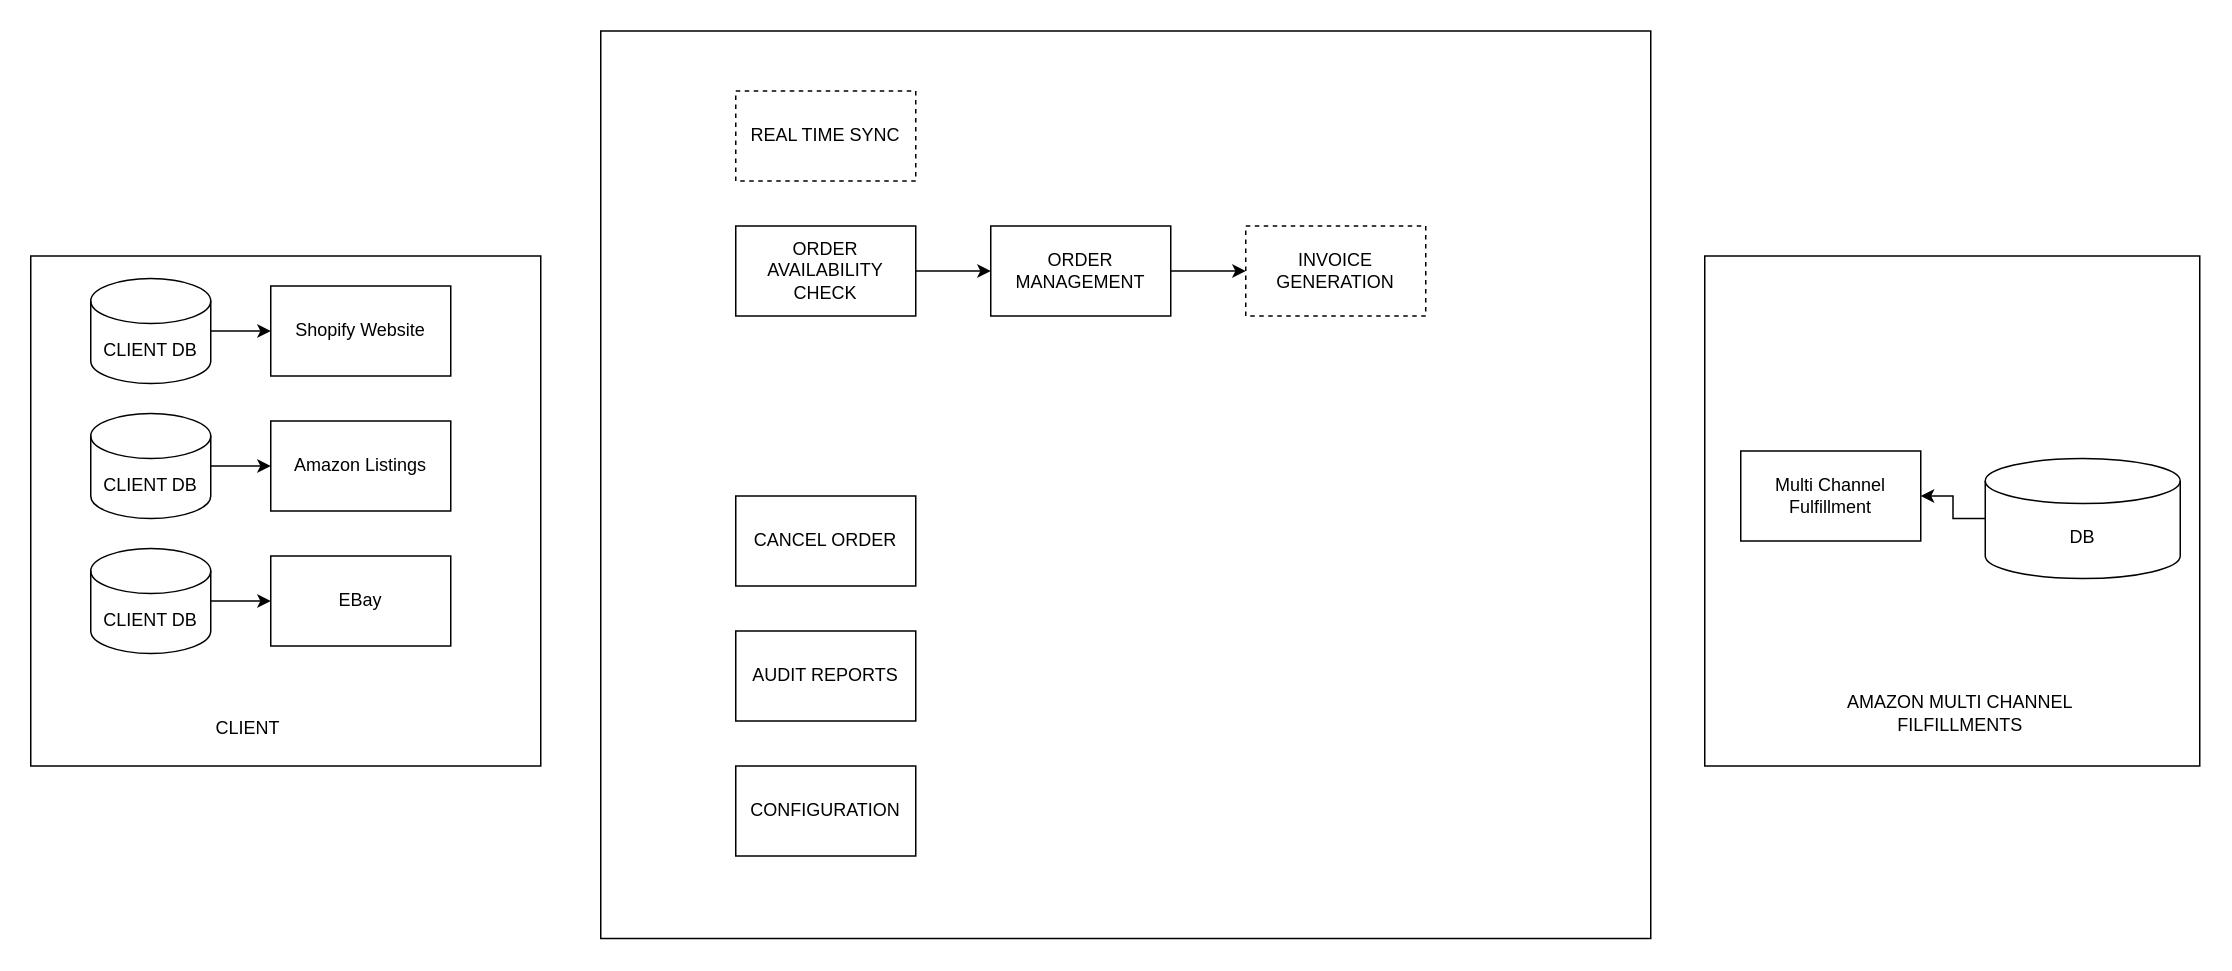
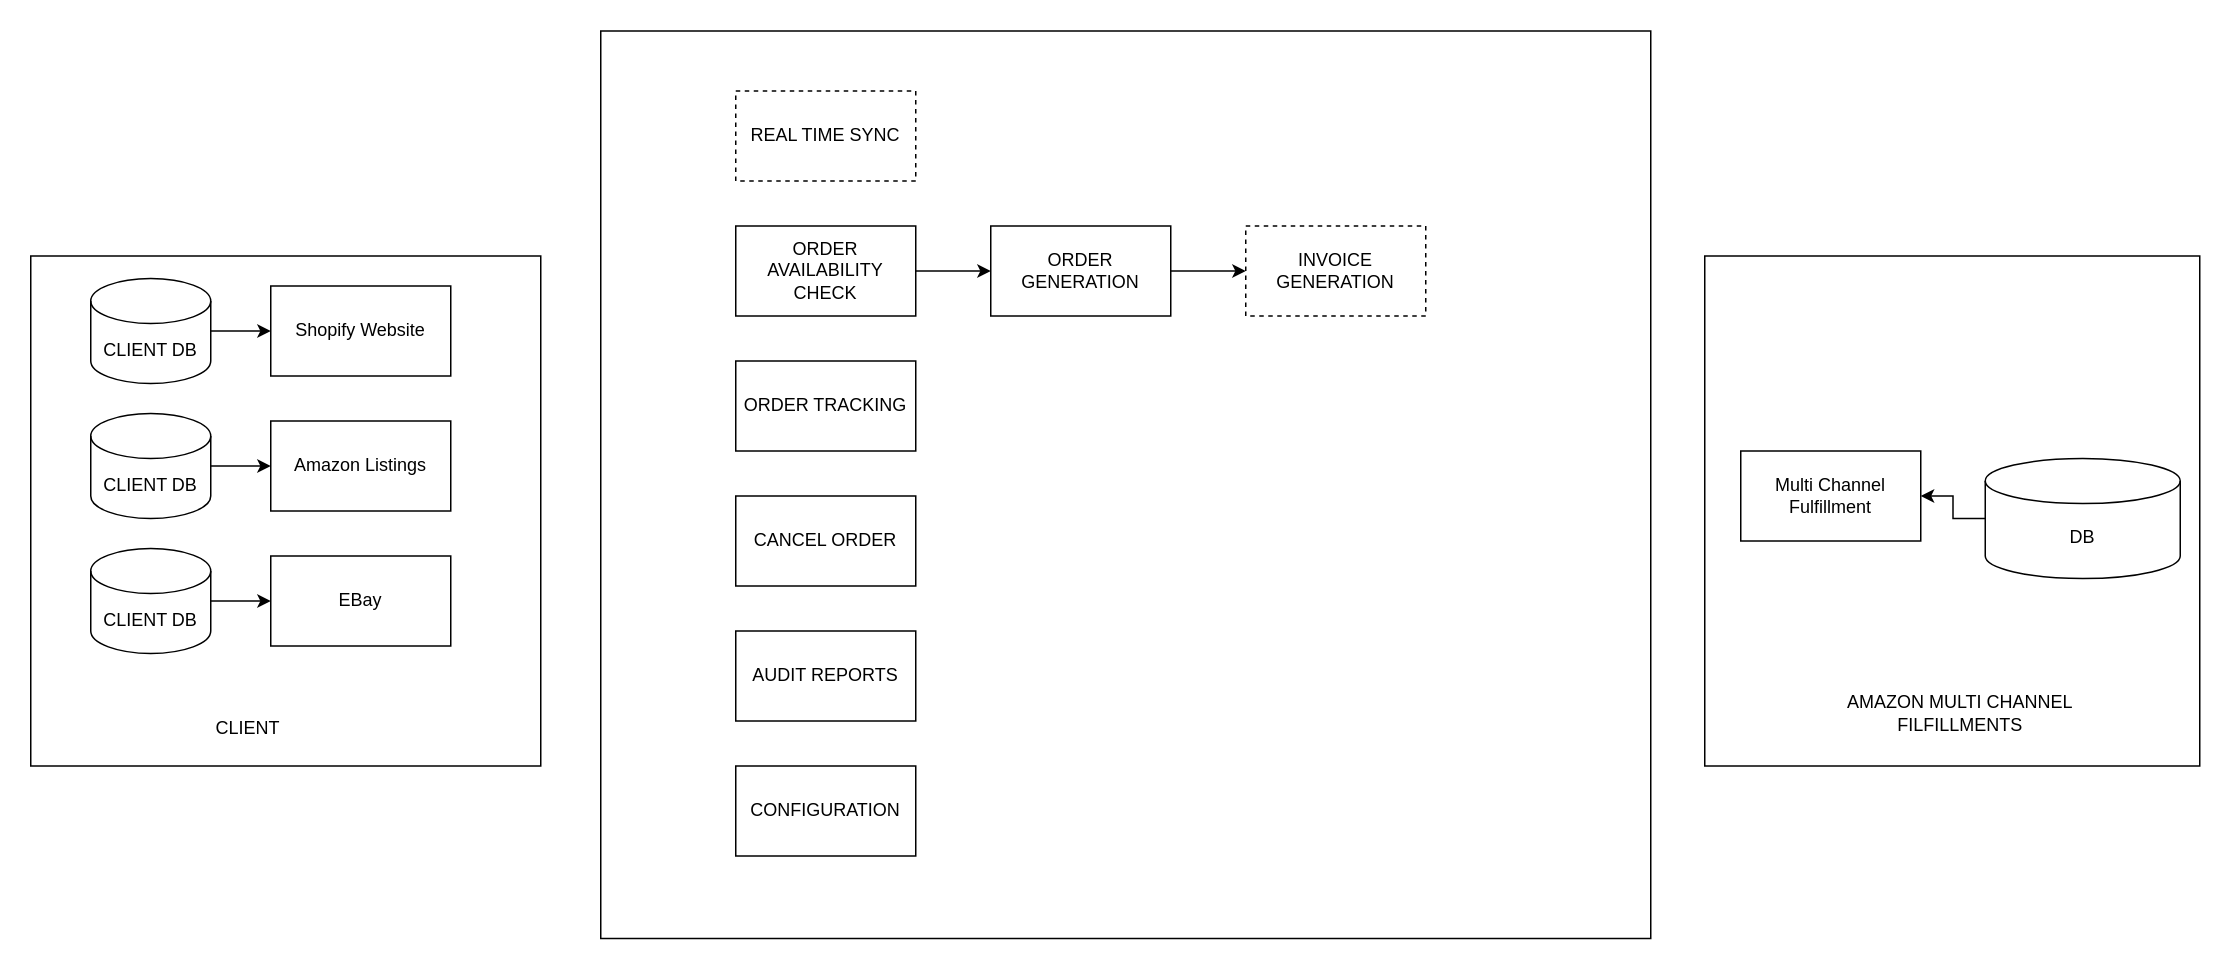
  <mxCell id="0" />
  <mxCell id="1" parent="0" />
  <mxCell id="2" value="Shopify Website" style="rounded=0;whiteSpace=wrap;html=1;" vertex="1" parent="1"><mxGeometry x="180" y="190" width="120" height="60" as="geometry" /></mxCell>
  <mxCell id="3" value="Multi Channel Fulfillment" style="rounded=0;whiteSpace=wrap;html=1;" vertex="1" parent="1"><mxGeometry x="1160" y="300" width="120" height="60" as="geometry" /></mxCell>
  <mxCell id="4" value="" style="rounded=0;whiteSpace=wrap;html=1;fillColor=none;" vertex="1" parent="1"><mxGeometry x="20" y="170" width="340" height="340" as="geometry" /></mxCell>
  <mxCell id="5" style="edgeStyle=orthogonalEdgeStyle;rounded=0;orthogonalLoop=1;jettySize=auto;html=1;" edge="1" parent="1" source="6" target="2"><mxGeometry relative="1" as="geometry" /></mxCell>
  <mxCell id="6" value="CLIENT DB" style="shape=cylinder3;whiteSpace=wrap;html=1;boundedLbl=1;backgroundOutline=1;size=15;" vertex="1" parent="1"><mxGeometry y="185" width="80" height="70" as="geometry" x="60" /></mxCell>
  <mxCell id="7" value="Amazon Listings" style="rounded=0;whiteSpace=wrap;html=1;" vertex="1" parent="1"><mxGeometry x="180" y="280" width="120" height="60" as="geometry" /></mxCell>
  <mxCell id="8" style="edgeStyle=orthogonalEdgeStyle;rounded=0;orthogonalLoop=1;jettySize=auto;html=1;" edge="1" parent="1" source="9" target="7"><mxGeometry relative="1" as="geometry" /></mxCell>
  <mxCell id="9" value="CLIENT DB" style="shape=cylinder3;whiteSpace=wrap;html=1;boundedLbl=1;backgroundOutline=1;size=15;" vertex="1" parent="1"><mxGeometry y="275" width="80" height="70" as="geometry" x="60" /></mxCell>
  <mxCell id="10" value="EBay" style="rounded=0;whiteSpace=wrap;html=1;" vertex="1" parent="1"><mxGeometry x="180" y="370" width="120" height="60" as="geometry" /></mxCell>
  <mxCell id="11" style="edgeStyle=orthogonalEdgeStyle;rounded=0;orthogonalLoop=1;jettySize=auto;html=1;" edge="1" parent="1" source="12" target="10"><mxGeometry relative="1" as="geometry" /></mxCell>
  <mxCell id="12" value="CLIENT DB" style="shape=cylinder3;whiteSpace=wrap;html=1;boundedLbl=1;backgroundOutline=1;size=15;" vertex="1" parent="1"><mxGeometry y="365" width="80" height="70" as="geometry" x="60" /></mxCell>
  <mxCell id="13" value="CLIENT" style="text;html=1;align=center;verticalAlign=middle;whiteSpace=wrap;rounded=0;" vertex="1" parent="1"><mxGeometry x="135" y="470" width="60" height="30" as="geometry" /></mxCell>
  <mxCell id="14" style="edgeStyle=orthogonalEdgeStyle;rounded=0;orthogonalLoop=1;jettySize=auto;html=1;" edge="1" parent="1" source="15" target="3"><mxGeometry relative="1" as="geometry" /></mxCell>
  <mxCell id="15" value="DB" style="shape=cylinder3;whiteSpace=wrap;html=1;boundedLbl=1;backgroundOutline=1;size=15;" vertex="1" parent="1"><mxGeometry x="1323" y="305" width="130" height="80" as="geometry" /></mxCell>
  <mxCell id="16" value="" style="rounded=0;whiteSpace=wrap;html=1;fillColor=none;" vertex="1" parent="1"><mxGeometry x="1136" y="170" width="330" height="340" as="geometry" /></mxCell>
  <mxCell id="17" value="AMAZON MULTI CHANNEL FILFILLMENTS" style="text;html=1;align=center;verticalAlign=middle;whiteSpace=wrap;rounded=0;" vertex="1" parent="1"><mxGeometry x="1202" y="460" width="209" height="30" as="geometry" /></mxCell>
  <mxCell id="18" value="" style="rounded=0;whiteSpace=wrap;html=1;fillColor=none;" vertex="1" parent="1"><mxGeometry x="400" y="20" width="700" height="605" as="geometry" /></mxCell>
  <mxCell id="19" value="REAL TIME SYNC" style="rounded=0;whiteSpace=wrap;html=1;dashed=1;" vertex="1" parent="1"><mxGeometry x="490" y="60" width="120" height="60" as="geometry" /></mxCell>
  <mxCell id="20" style="edgeStyle=orthogonalEdgeStyle;rounded=0;orthogonalLoop=1;jettySize=auto;html=1;" edge="1" parent="1" source="21" target="23"><mxGeometry relative="1" as="geometry" /></mxCell>
  <mxCell id="21" value="ORDER AVAILABILITY CHECK" style="rounded=0;whiteSpace=wrap;html=1;" vertex="1" parent="1"><mxGeometry x="490" y="150" width="120" height="60" as="geometry" /></mxCell>
  <mxCell id="22" style="edgeStyle=orthogonalEdgeStyle;rounded=0;orthogonalLoop=1;jettySize=auto;html=1;" edge="1" parent="1" source="23" target="27"><mxGeometry relative="1" as="geometry" /></mxCell>
- <mxCell id="23" value="ORDER MANAGEMENT" style="rounded=0;whiteSpace=wrap;html=1;" vertex="1" parent="1"><mxGeometry x="660" y="150" width="120" height="60" as="geometry" /></mxCell>
+ <mxCell id="23" value="ORDER GENERATION" style="rounded=0;whiteSpace=wrap;html=1;" vertex="1" parent="1"><mxGeometry x="660" y="150" width="120" height="60" as="geometry" /></mxCell>
+ <mxCell id="24" value="ORDER TRACKING" style="rounded=0;whiteSpace=wrap;html=1;" vertex="1" parent="1"><mxGeometry x="490" y="240" width="120" height="60" as="geometry" /></mxCell>
  <mxCell id="25" value="AUDIT REPORTS" style="rounded=0;whiteSpace=wrap;html=1;" vertex="1" parent="1"><mxGeometry x="490" y="420" width="120" height="60" as="geometry" /></mxCell>
  <mxCell id="26" value="CANCEL ORDER" style="rounded=0;whiteSpace=wrap;html=1;" vertex="1" parent="1"><mxGeometry x="490" y="330" width="120" height="60" as="geometry" /></mxCell>
  <mxCell id="27" value="INVOICE GENERATION" style="rounded=0;whiteSpace=wrap;html=1;dashed=1;" vertex="1" parent="1"><mxGeometry x="830" y="150" width="120" height="60" as="geometry" /></mxCell>
  <mxCell id="28" value="CONFIGURATION" style="rounded=0;whiteSpace=wrap;html=1;" vertex="1" parent="1"><mxGeometry x="490" y="510" width="120" height="60" as="geometry" /></mxCell>
